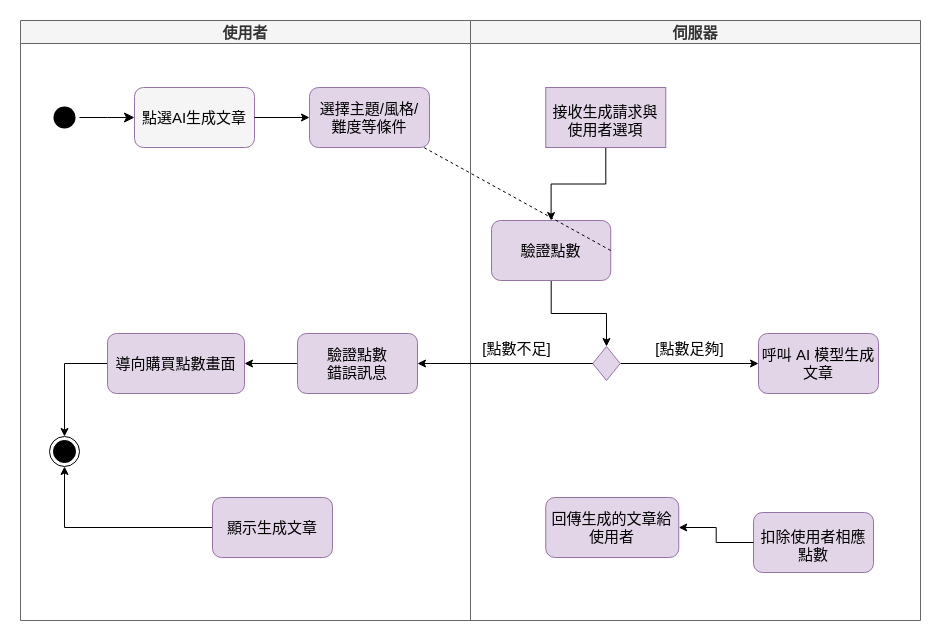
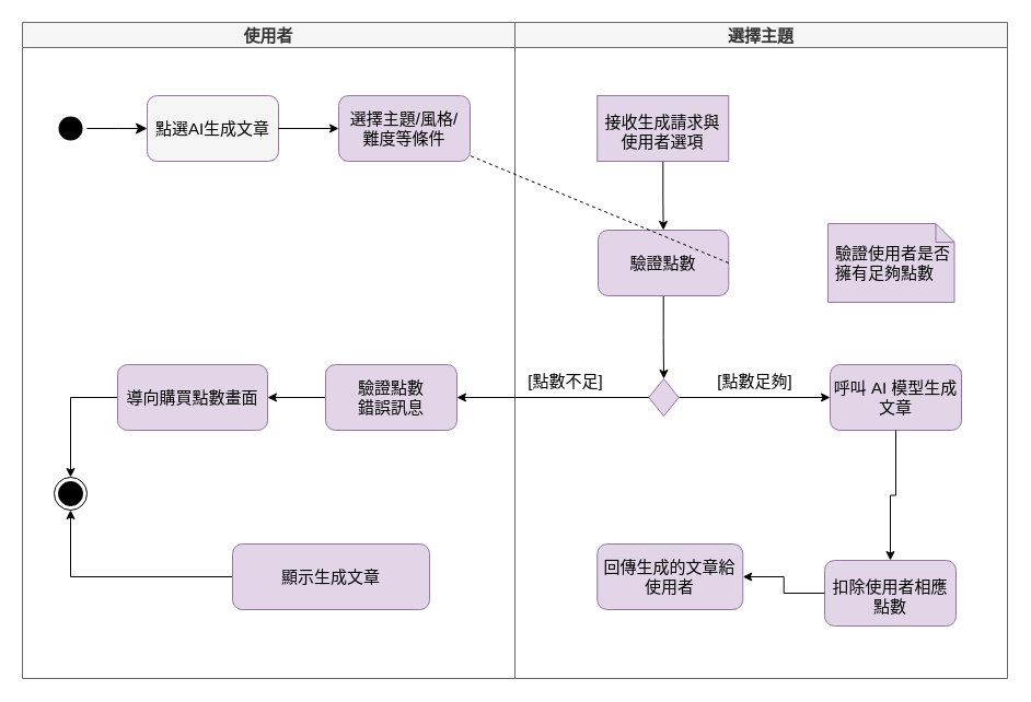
  <mxCell id="0" />
  <mxCell id="1" parent="0" />
  <mxCell id="2" value="使用者" style="swimlane;whiteSpace=wrap;fillColor=#f5f5f5;fontColor=#333333;strokeColor=#666666;fontSize=15;" vertex="1" parent="1"><mxGeometry x="20" y="20" width="450" height="600" as="geometry" /></mxCell>
  <mxCell id="3" value="" style="ellipse;shape=startState;fillColor=#000000;strokeColor=none;fontSize=15;" vertex="1" parent="2"><mxGeometry x="29" y="82" width="30" height="30" as="geometry" /></mxCell>
  <mxCell id="4" value="" style="edgeStyle=elbowEdgeStyle;elbow=horizontal;verticalAlign=bottom;endArrow=classic;endSize=8;strokeColor=#000000;endFill=1;rounded=0;entryX=0;entryY=0.5;entryDx=0;entryDy=0;fontSize=15;" edge="1" parent="2" source="3" target="5"><mxGeometry x="100" y="40" as="geometry"><mxPoint x="4.5" y="99" as="targetPoint" /></mxGeometry></mxCell>
  <mxCell id="5" value="&lt;span style=&quot;text-wrap-mode: nowrap;&quot;&gt;點選&lt;/span&gt;AI生成文章" style="rounded=1;whiteSpace=wrap;html=1;fillColor=#f5f5f5;strokeColor=#9673a6;fontSize=15;" vertex="1" parent="2"><mxGeometry x="114" y="67" width="120" height="60" as="geometry" /></mxCell>
  <mxCell id="6" value="選擇主題/風格/&lt;br&gt;難度等條件" style="rounded=1;whiteSpace=wrap;html=1;fillColor=#e1d5e7;strokeColor=#9673a6;fontSize=15;" vertex="1" parent="2"><mxGeometry x="289" y="67" width="120" height="60" as="geometry" /></mxCell>
  <mxCell id="7" value="" style="endArrow=classic;strokeColor=#000000;endFill=1;rounded=0;exitX=1;exitY=0.5;exitDx=0;exitDy=0;entryX=0;entryY=0.5;entryDx=0;entryDy=0;fontSize=15;" edge="1" parent="2" source="5" target="6"><mxGeometry relative="1" as="geometry"><mxPoint x="114.5" y="99" as="sourcePoint" /><mxPoint x="168.667" y="164" as="targetPoint" /></mxGeometry></mxCell>
  <mxCell id="8" value="" style="ellipse;shape=endState;fillColor=#000000;strokeColor=#000000;fontSize=15;" vertex="1" parent="2"><mxGeometry x="29" y="416" width="30" height="30" as="geometry" /></mxCell>
  <mxCell id="9" style="edgeStyle=orthogonalEdgeStyle;rounded=0;orthogonalLoop=1;jettySize=auto;html=1;entryX=1;entryY=0.5;entryDx=0;entryDy=0;" edge="1" parent="2" source="10" target="14"><mxGeometry relative="1" as="geometry" /></mxCell>
  <mxCell id="10" value="驗證點數&lt;br&gt;錯誤訊息" style="rounded=1;whiteSpace=wrap;html=1;fillColor=#e1d5e7;strokeColor=#9673a6;fontSize=15;" vertex="1" parent="2"><mxGeometry x="277" y="313" width="120" height="60" as="geometry" /></mxCell>
  <mxCell id="11" style="edgeStyle=orthogonalEdgeStyle;rounded=0;orthogonalLoop=1;jettySize=auto;html=1;entryX=0.5;entryY=1;entryDx=0;entryDy=0;" edge="1" parent="2" source="12" target="8"><mxGeometry relative="1" as="geometry" /></mxCell>
- <mxCell id="12" value="顯示生成文章" style="rounded=1;whiteSpace=wrap;html=1;fillColor=#e1d5e7;strokeColor=#9673a6;fontSize=15;" vertex="1" parent="2"><mxGeometry x="192" y="477" width="120" height="60" as="geometry" /></mxCell>
+ <mxCell id="12" value="顯示生成文章" style="rounded=1;whiteSpace=wrap;html=1;fillColor=#e1d5e7;strokeColor=#9673a6;fontSize=15;" vertex="1" parent="2"><mxGeometry x="192" y="477" width="180" height="60" as="geometry" /></mxCell>
  <mxCell id="13" style="edgeStyle=orthogonalEdgeStyle;rounded=0;orthogonalLoop=1;jettySize=auto;html=1;entryX=0.5;entryY=0;entryDx=0;entryDy=0;" edge="1" parent="2" source="14" target="8"><mxGeometry relative="1" as="geometry" /></mxCell>
  <mxCell id="14" value="導向購買點數畫面" style="rounded=1;whiteSpace=wrap;html=1;fillColor=#e1d5e7;strokeColor=#9673a6;fontSize=15;" vertex="1" parent="2"><mxGeometry x="87" y="313" width="137" height="60" as="geometry" /></mxCell>
- <mxCell id="15" value="伺服器" style="swimlane;whiteSpace=wrap;fillColor=#f5f5f5;fontColor=#333333;strokeColor=#666666;fontSize=15;" vertex="1" parent="1"><mxGeometry x="470" y="20" width="450" height="600" as="geometry" /></mxCell>
+ <mxCell id="15" value="選擇主題" style="swimlane;whiteSpace=wrap;fillColor=#f5f5f5;fontColor=#333333;strokeColor=#666666;fontSize=15;" vertex="1" parent="1"><mxGeometry x="470" y="20" width="450" height="600" as="geometry" /></mxCell>
+ <mxCell id="16" value="驗證使用者是否擁有足夠點數" style="shape=note;whiteSpace=wrap;size=17;align=left;fillColor=#e1d5e7;strokeColor=#9673a6;perimeterSpacing=0;spacingLeft=5;fontSize=15;" vertex="1" parent="15"><mxGeometry x="286" y="184" width="115.5" height="72" as="geometry" /></mxCell>
  <mxCell id="17" style="edgeStyle=orthogonalEdgeStyle;rounded=0;orthogonalLoop=1;jettySize=auto;html=1;entryX=0.5;entryY=0;entryDx=0;entryDy=0;" edge="1" parent="15" source="18" target="20"><mxGeometry relative="1" as="geometry" /></mxCell>
- <mxCell id="18" value="驗證點數" style="rounded=1;whiteSpace=wrap;html=1;fillColor=#e1d5e7;strokeColor=#9673a6;fontSize=15;" vertex="1" parent="15"><mxGeometry x="21" y="200" width="119.25" height="60" as="geometry" /></mxCell>
+ <mxCell id="18" value="驗證點數" style="rounded=1;whiteSpace=wrap;html=1;fillColor=#e1d5e7;strokeColor=#9673a6;fontSize=15;" vertex="1" parent="15"><mxGeometry x="76" y="190" width="119.25" height="60" as="geometry" /></mxCell>
  <mxCell id="19" style="edgeStyle=orthogonalEdgeStyle;rounded=0;orthogonalLoop=1;jettySize=auto;html=1;entryX=0;entryY=0.5;entryDx=0;entryDy=0;" edge="1" parent="15" source="20" target="21"><mxGeometry relative="1" as="geometry" /></mxCell>
  <mxCell id="20" value="" style="rhombus;whiteSpace=wrap;html=1;fillColor=#e1d5e7;strokeColor=#9673a6;fontSize=15;" vertex="1" parent="15"><mxGeometry x="122.25" y="326" width="27.5" height="34" as="geometry" /></mxCell>
  <mxCell id="21" value="呼叫 AI 模型生成文章" style="rounded=1;whiteSpace=wrap;html=1;fillColor=#e1d5e7;strokeColor=#9673a6;fontSize=15;" vertex="1" parent="15"><mxGeometry x="288" y="313" width="120" height="60" as="geometry" /></mxCell>
  <mxCell id="22" value="&lt;table&gt;&lt;tbody&gt;&lt;tr&gt;&lt;td data-end=&quot;646&quot; data-start=&quot;639&quot; class=&quot;max-w-[calc(var(--thread-content-max-width)*2/3)]&quot;&gt;&lt;/td&gt;&lt;/tr&gt;&lt;/tbody&gt;&lt;/table&gt;&lt;table&gt;&lt;tbody&gt;&lt;tr&gt;&lt;td data-end=&quot;684&quot; data-start=&quot;646&quot; class=&quot;max-w-[calc(var(--thread-content-max-width)*2/3)]&quot;&gt;扣除使用者相應點數&lt;/td&gt;&lt;/tr&gt;&lt;/tbody&gt;&lt;/table&gt;" style="rounded=1;whiteSpace=wrap;html=1;fillColor=#e1d5e7;strokeColor=#9673a6;fontSize=15;" vertex="1" parent="15"><mxGeometry x="283" y="492" width="120" height="60" as="geometry" /></mxCell>
+ <mxCell id="23" style="edgeStyle=orthogonalEdgeStyle;rounded=0;orthogonalLoop=1;jettySize=auto;html=1;entryX=0.5;entryY=0;entryDx=0;entryDy=0;fontSize=15;exitX=0.5;exitY=1;exitDx=0;exitDy=0;" edge="1" parent="15" source="21" target="22"><mxGeometry relative="1" as="geometry" /></mxCell>
  <mxCell id="24" value="" style="endArrow=none;strokeColor=#000000;endFill=0;rounded=0;dashed=1;exitX=1;exitY=0.5;exitDx=0;exitDy=0;fontColor=default;fontSize=15;" edge="1" parent="15" source="18" target="6"><mxGeometry relative="1" as="geometry"><mxPoint x="180" y="115.76" as="sourcePoint" /><mxPoint x="239" y="115.76" as="targetPoint" /></mxGeometry></mxCell>
  <mxCell id="25" value="[點數足夠]" style="text;html=1;align=center;verticalAlign=middle;resizable=0;points=[];autosize=1;strokeColor=none;fillColor=none;fontSize=15;rotation=0;" vertex="1" parent="15"><mxGeometry x="176" y="313" width="86" height="30" as="geometry" /></mxCell>
  <mxCell id="26" value="[點數不足]" style="text;html=1;align=center;verticalAlign=middle;resizable=0;points=[];autosize=1;strokeColor=none;fillColor=none;fontSize=15;rotation=0;" vertex="1" parent="15"><mxGeometry x="3" y="313" width="86" height="30" as="geometry" /></mxCell>
  <mxCell id="27" style="edgeStyle=orthogonalEdgeStyle;rounded=0;orthogonalLoop=1;jettySize=auto;html=1;entryX=0.5;entryY=0;entryDx=0;entryDy=0;" edge="1" parent="15" source="28" target="18"><mxGeometry relative="1" as="geometry" /></mxCell>
  <mxCell id="28" value="&lt;table&gt;&lt;tbody&gt;&lt;tr&gt;&lt;td data-end=&quot;400&quot; data-start=&quot;393&quot; class=&quot;max-w-[calc(var(--thread-content-max-width)*2/3)]&quot;&gt;&lt;/td&gt;&lt;/tr&gt;&lt;/tbody&gt;&lt;/table&gt;&lt;table&gt;&lt;tbody&gt;&lt;tr&gt;&lt;td data-end=&quot;435&quot; data-start=&quot;400&quot; class=&quot;max-w-[calc(var(--thread-content-max-width)*2/3)]&quot;&gt;接收生成請求與使用者選項&lt;/td&gt;&lt;/tr&gt;&lt;/tbody&gt;&lt;/table&gt;" style="whiteSpace=wrap;html=1;fillColor=#e1d5e7;strokeColor=#9673a6;fontSize=15;rounded=0;" vertex="1" parent="15"><mxGeometry x="75.25" y="67" width="120" height="60" as="geometry" /></mxCell>
  <mxCell id="29" value="回傳生成的文章給使用者" style="rounded=1;whiteSpace=wrap;html=1;fillColor=#e1d5e7;strokeColor=#9673a6;fontSize=15;" vertex="1" parent="15"><mxGeometry x="75.25" y="477" width="133" height="60" as="geometry" /></mxCell>
  <mxCell id="30" style="edgeStyle=orthogonalEdgeStyle;rounded=0;orthogonalLoop=1;jettySize=auto;html=1;" edge="1" parent="15" source="22" target="29"><mxGeometry relative="1" as="geometry" /></mxCell>
  <mxCell id="31" style="edgeStyle=orthogonalEdgeStyle;rounded=0;orthogonalLoop=1;jettySize=auto;html=1;exitX=0;exitY=0.5;exitDx=0;exitDy=0;entryX=1;entryY=0.5;entryDx=0;entryDy=0;" edge="1" parent="1" source="20" target="10"><mxGeometry relative="1" as="geometry" /></mxCell>
